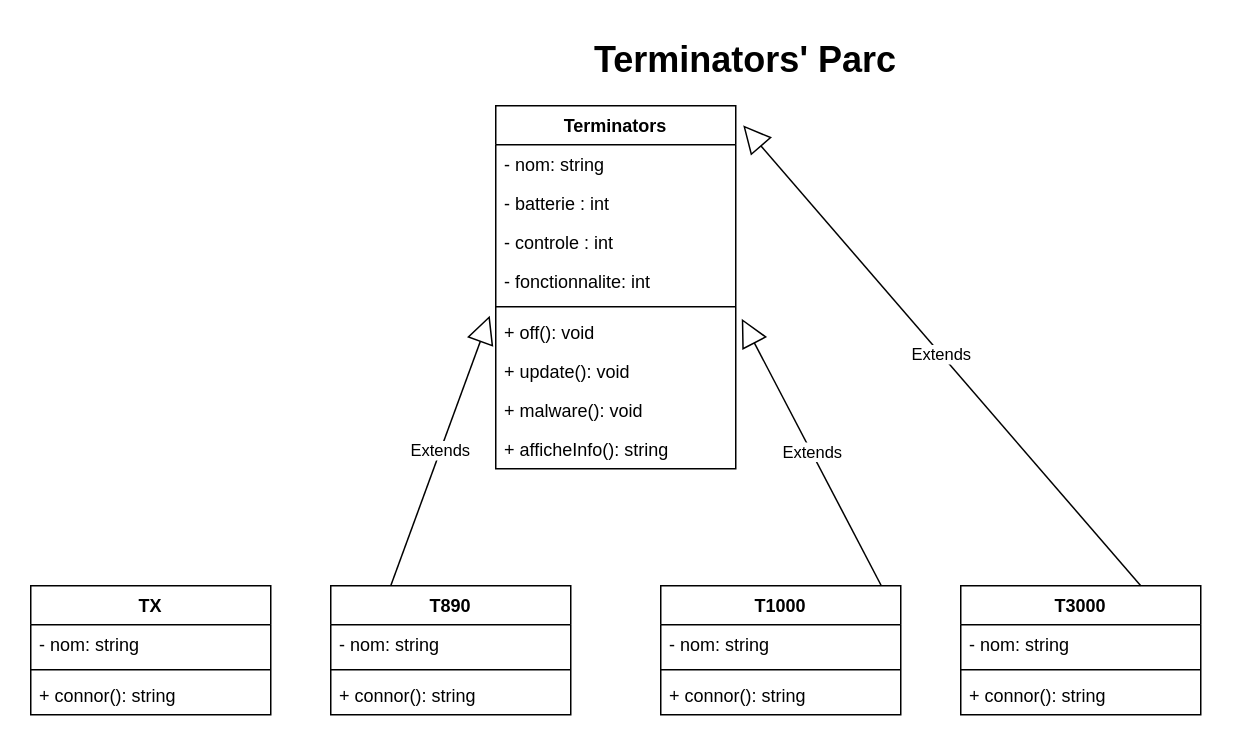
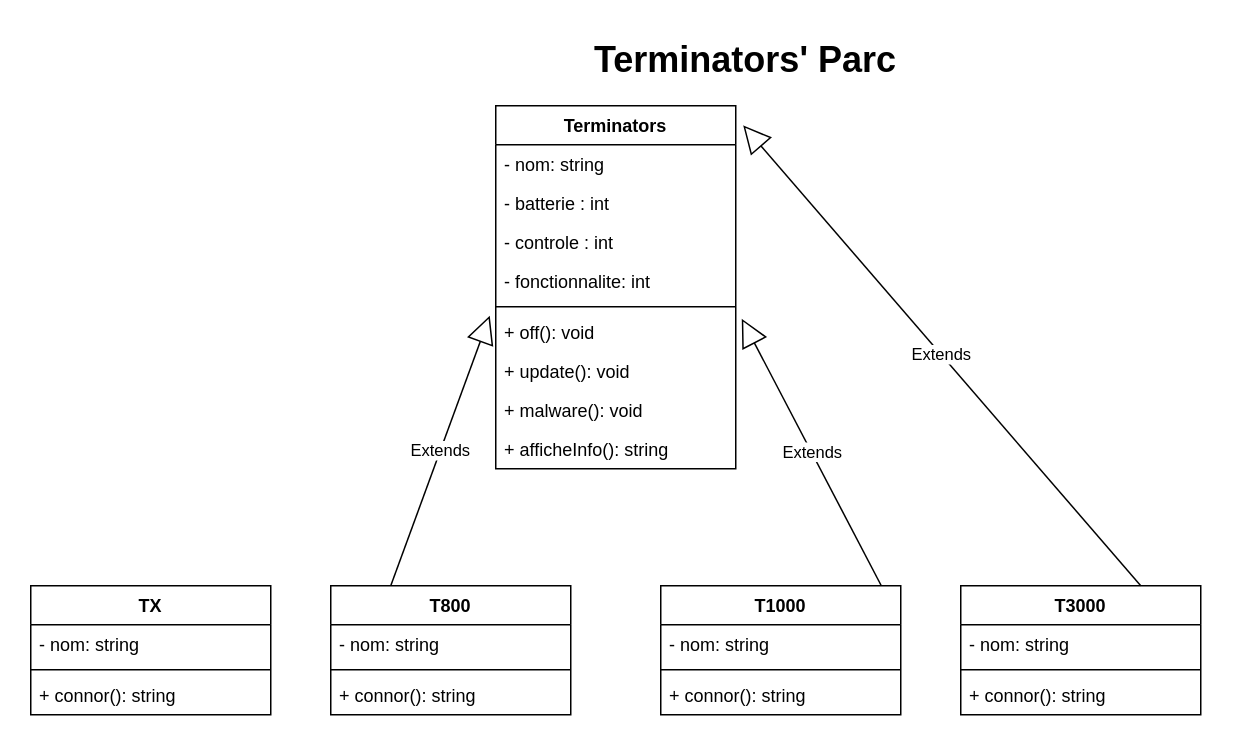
  <mxCell id="0" />
  <mxCell id="1" parent="0" />
- <mxCell id="2" value="T890" style="swimlane;fontStyle=1;align=center;verticalAlign=top;childLayout=stackLayout;horizontal=1;startSize=26;horizontalStack=0;resizeParent=1;resizeParentMax=0;resizeLast=0;collapsible=1;marginBottom=0;" parent="1" vertex="1"><mxGeometry x="220" y="390" width="160" height="86" as="geometry" /></mxCell>
+ <mxCell id="2" value="T800" style="swimlane;fontStyle=1;align=center;verticalAlign=top;childLayout=stackLayout;horizontal=1;startSize=26;horizontalStack=0;resizeParent=1;resizeParentMax=0;resizeLast=0;collapsible=1;marginBottom=0;" parent="1" vertex="1"><mxGeometry x="220" y="390" width="160" height="86" as="geometry" /></mxCell>
  <mxCell id="3" value="- nom: string" style="text;strokeColor=none;fillColor=none;align=left;verticalAlign=top;spacingLeft=4;spacingRight=4;overflow=hidden;rotatable=0;points=[[0,0.5],[1,0.5]];portConstraint=eastwest;" parent="2" vertex="1"><mxGeometry y="26" width="160" height="26" as="geometry" /></mxCell>
  <mxCell id="4" value="" style="line;strokeWidth=1;fillColor=none;align=left;verticalAlign=middle;spacingTop=-1;spacingLeft=3;spacingRight=3;rotatable=0;labelPosition=right;points=[];portConstraint=eastwest;" parent="2" vertex="1"><mxGeometry y="52" width="160" height="8" as="geometry" /></mxCell>
  <mxCell id="5" value="+ connor(): string" style="text;strokeColor=none;fillColor=none;align=left;verticalAlign=top;spacingLeft=4;spacingRight=4;overflow=hidden;rotatable=0;points=[[0,0.5],[1,0.5]];portConstraint=eastwest;" parent="2" vertex="1"><mxGeometry y="60" width="160" height="26" as="geometry" /></mxCell>
  <mxCell id="6" value="TX" style="swimlane;fontStyle=1;align=center;verticalAlign=top;childLayout=stackLayout;horizontal=1;startSize=26;horizontalStack=0;resizeParent=1;resizeParentMax=0;resizeLast=0;collapsible=1;marginBottom=0;" parent="1" vertex="1"><mxGeometry x="20" y="390" width="160" height="86" as="geometry" /></mxCell>
  <mxCell id="7" value="- nom: string" style="text;strokeColor=none;fillColor=none;align=left;verticalAlign=top;spacingLeft=4;spacingRight=4;overflow=hidden;rotatable=0;points=[[0,0.5],[1,0.5]];portConstraint=eastwest;" parent="6" vertex="1"><mxGeometry y="26" width="160" height="26" as="geometry" /></mxCell>
  <mxCell id="8" value="" style="line;strokeWidth=1;fillColor=none;align=left;verticalAlign=middle;spacingTop=-1;spacingLeft=3;spacingRight=3;rotatable=0;labelPosition=right;points=[];portConstraint=eastwest;" parent="6" vertex="1"><mxGeometry y="52" width="160" height="8" as="geometry" /></mxCell>
  <mxCell id="9" value="+ connor(): string" style="text;strokeColor=none;fillColor=none;align=left;verticalAlign=top;spacingLeft=4;spacingRight=4;overflow=hidden;rotatable=0;points=[[0,0.5],[1,0.5]];portConstraint=eastwest;" parent="6" vertex="1"><mxGeometry y="60" width="160" height="26" as="geometry" /></mxCell>
  <mxCell id="10" value="T1000" style="swimlane;fontStyle=1;align=center;verticalAlign=top;childLayout=stackLayout;horizontal=1;startSize=26;horizontalStack=0;resizeParent=1;resizeParentMax=0;resizeLast=0;collapsible=1;marginBottom=0;" parent="1" vertex="1"><mxGeometry x="440" y="390" width="160" height="86" as="geometry" /></mxCell>
  <mxCell id="11" value="- nom: string" style="text;strokeColor=none;fillColor=none;align=left;verticalAlign=top;spacingLeft=4;spacingRight=4;overflow=hidden;rotatable=0;points=[[0,0.5],[1,0.5]];portConstraint=eastwest;" parent="10" vertex="1"><mxGeometry y="26" width="160" height="26" as="geometry" /></mxCell>
  <mxCell id="12" value="" style="line;strokeWidth=1;fillColor=none;align=left;verticalAlign=middle;spacingTop=-1;spacingLeft=3;spacingRight=3;rotatable=0;labelPosition=right;points=[];portConstraint=eastwest;" parent="10" vertex="1"><mxGeometry y="52" width="160" height="8" as="geometry" /></mxCell>
  <mxCell id="13" value="+ connor(): string" style="text;strokeColor=none;fillColor=none;align=left;verticalAlign=top;spacingLeft=4;spacingRight=4;overflow=hidden;rotatable=0;points=[[0,0.5],[1,0.5]];portConstraint=eastwest;" parent="10" vertex="1"><mxGeometry y="60" width="160" height="26" as="geometry" /></mxCell>
  <mxCell id="14" value="Terminators" style="swimlane;fontStyle=1;align=center;verticalAlign=top;childLayout=stackLayout;horizontal=1;startSize=26;horizontalStack=0;resizeParent=1;resizeParentMax=0;resizeLast=0;collapsible=1;marginBottom=0;" parent="1" vertex="1"><mxGeometry x="330" y="70" width="160" height="242" as="geometry" /></mxCell>
  <mxCell id="15" value="- nom: string" style="text;strokeColor=none;fillColor=none;align=left;verticalAlign=top;spacingLeft=4;spacingRight=4;overflow=hidden;rotatable=0;points=[[0,0.5],[1,0.5]];portConstraint=eastwest;" parent="14" vertex="1"><mxGeometry y="26" width="160" height="26" as="geometry" /></mxCell>
  <mxCell id="16" value="- batterie : int" style="text;strokeColor=none;fillColor=none;align=left;verticalAlign=top;spacingLeft=4;spacingRight=4;overflow=hidden;rotatable=0;points=[[0,0.5],[1,0.5]];portConstraint=eastwest;" vertex="1" parent="14"><mxGeometry y="52" width="160" height="26" as="geometry" /></mxCell>
  <mxCell id="17" value="- controle : int" style="text;strokeColor=none;fillColor=none;align=left;verticalAlign=top;spacingLeft=4;spacingRight=4;overflow=hidden;rotatable=0;points=[[0,0.5],[1,0.5]];portConstraint=eastwest;" parent="14" vertex="1"><mxGeometry y="78" width="160" height="26" as="geometry" /></mxCell>
  <mxCell id="18" value="- fonctionnalite: int" style="text;strokeColor=none;fillColor=none;align=left;verticalAlign=top;spacingLeft=4;spacingRight=4;overflow=hidden;rotatable=0;points=[[0,0.5],[1,0.5]];portConstraint=eastwest;" parent="14" vertex="1"><mxGeometry y="104" width="160" height="26" as="geometry" /></mxCell>
  <mxCell id="19" value="" style="line;strokeWidth=1;fillColor=none;align=left;verticalAlign=middle;spacingTop=-1;spacingLeft=3;spacingRight=3;rotatable=0;labelPosition=right;points=[];portConstraint=eastwest;" parent="14" vertex="1"><mxGeometry y="130" width="160" height="8" as="geometry" /></mxCell>
  <mxCell id="20" value="+ off(): void" style="text;strokeColor=none;fillColor=none;align=left;verticalAlign=top;spacingLeft=4;spacingRight=4;overflow=hidden;rotatable=0;points=[[0,0.5],[1,0.5]];portConstraint=eastwest;" parent="14" vertex="1"><mxGeometry y="138" width="160" height="26" as="geometry" /></mxCell>
  <mxCell id="21" value="+ update(): void" style="text;strokeColor=none;fillColor=none;align=left;verticalAlign=top;spacingLeft=4;spacingRight=4;overflow=hidden;rotatable=0;points=[[0,0.5],[1,0.5]];portConstraint=eastwest;" parent="14" vertex="1"><mxGeometry y="164" width="160" height="26" as="geometry" /></mxCell>
  <mxCell id="22" value="+ malware(): void" style="text;strokeColor=none;fillColor=none;align=left;verticalAlign=top;spacingLeft=4;spacingRight=4;overflow=hidden;rotatable=0;points=[[0,0.5],[1,0.5]];portConstraint=eastwest;" parent="14" vertex="1"><mxGeometry y="190" width="160" height="26" as="geometry" /></mxCell>
  <mxCell id="23" value="+ afficheInfo(): string" style="text;strokeColor=none;fillColor=none;align=left;verticalAlign=top;spacingLeft=4;spacingRight=4;overflow=hidden;rotatable=0;points=[[0,0.5],[1,0.5]];portConstraint=eastwest;" parent="14" vertex="1"><mxGeometry y="216" width="160" height="26" as="geometry" /></mxCell>
  <mxCell id="24" value="T3000" style="swimlane;fontStyle=1;align=center;verticalAlign=top;childLayout=stackLayout;horizontal=1;startSize=26;horizontalStack=0;resizeParent=1;resizeParentMax=0;resizeLast=0;collapsible=1;marginBottom=0;" parent="1" vertex="1"><mxGeometry x="640" y="390" width="160" height="86" as="geometry" /></mxCell>
  <mxCell id="25" value="- nom: string" style="text;strokeColor=none;fillColor=none;align=left;verticalAlign=top;spacingLeft=4;spacingRight=4;overflow=hidden;rotatable=0;points=[[0,0.5],[1,0.5]];portConstraint=eastwest;" parent="24" vertex="1"><mxGeometry y="26" width="160" height="26" as="geometry" /></mxCell>
  <mxCell id="26" value="" style="line;strokeWidth=1;fillColor=none;align=left;verticalAlign=middle;spacingTop=-1;spacingLeft=3;spacingRight=3;rotatable=0;labelPosition=right;points=[];portConstraint=eastwest;" parent="24" vertex="1"><mxGeometry y="52" width="160" height="8" as="geometry" /></mxCell>
  <mxCell id="27" value="+ connor(): string" style="text;strokeColor=none;fillColor=none;align=left;verticalAlign=top;spacingLeft=4;spacingRight=4;overflow=hidden;rotatable=0;points=[[0,0.5],[1,0.5]];portConstraint=eastwest;" parent="24" vertex="1"><mxGeometry y="60" width="160" height="26" as="geometry" /></mxCell>
  <mxCell id="28" value="&lt;h1&gt;Terminators' Parc&lt;br&gt;&lt;/h1&gt;" style="text;html=1;strokeColor=none;fillColor=none;spacing=5;spacingTop=-20;whiteSpace=wrap;overflow=hidden;rounded=0;" parent="1" vertex="1"><mxGeometry x="391" y="20" width="220" height="40" as="geometry" /></mxCell>
  <mxCell id="29" value="Extends" style="endArrow=block;endSize=16;endFill=0;html=1;rounded=0;exitX=0.25;exitY=0;exitDx=0;exitDy=0;" edge="1" parent="1" source="2"><mxGeometry width="160" relative="1" as="geometry"><mxPoint x="226" y="290" as="sourcePoint" /><mxPoint x="326" y="210" as="targetPoint" /></mxGeometry></mxCell>
  <mxCell id="30" value="Extends" style="endArrow=block;endSize=16;endFill=0;html=1;rounded=0;exitX=0.919;exitY=0;exitDx=0;exitDy=0;exitPerimeter=0;entryX=1.025;entryY=0.154;entryDx=0;entryDy=0;entryPerimeter=0;" edge="1" parent="1" source="10" target="20"><mxGeometry width="160" relative="1" as="geometry"><mxPoint x="586" y="300" as="sourcePoint" /><mxPoint x="496" y="230" as="targetPoint" /></mxGeometry></mxCell>
  <mxCell id="31" value="Extends" style="endArrow=block;endSize=16;endFill=0;html=1;rounded=0;entryX=1.031;entryY=0.054;entryDx=0;entryDy=0;entryPerimeter=0;exitX=0.75;exitY=0;exitDx=0;exitDy=0;" edge="1" parent="1" source="24" target="14"><mxGeometry width="160" relative="1" as="geometry"><mxPoint x="746" y="160" as="sourcePoint" /><mxPoint x="716" y="390" as="targetPoint" /></mxGeometry></mxCell>
